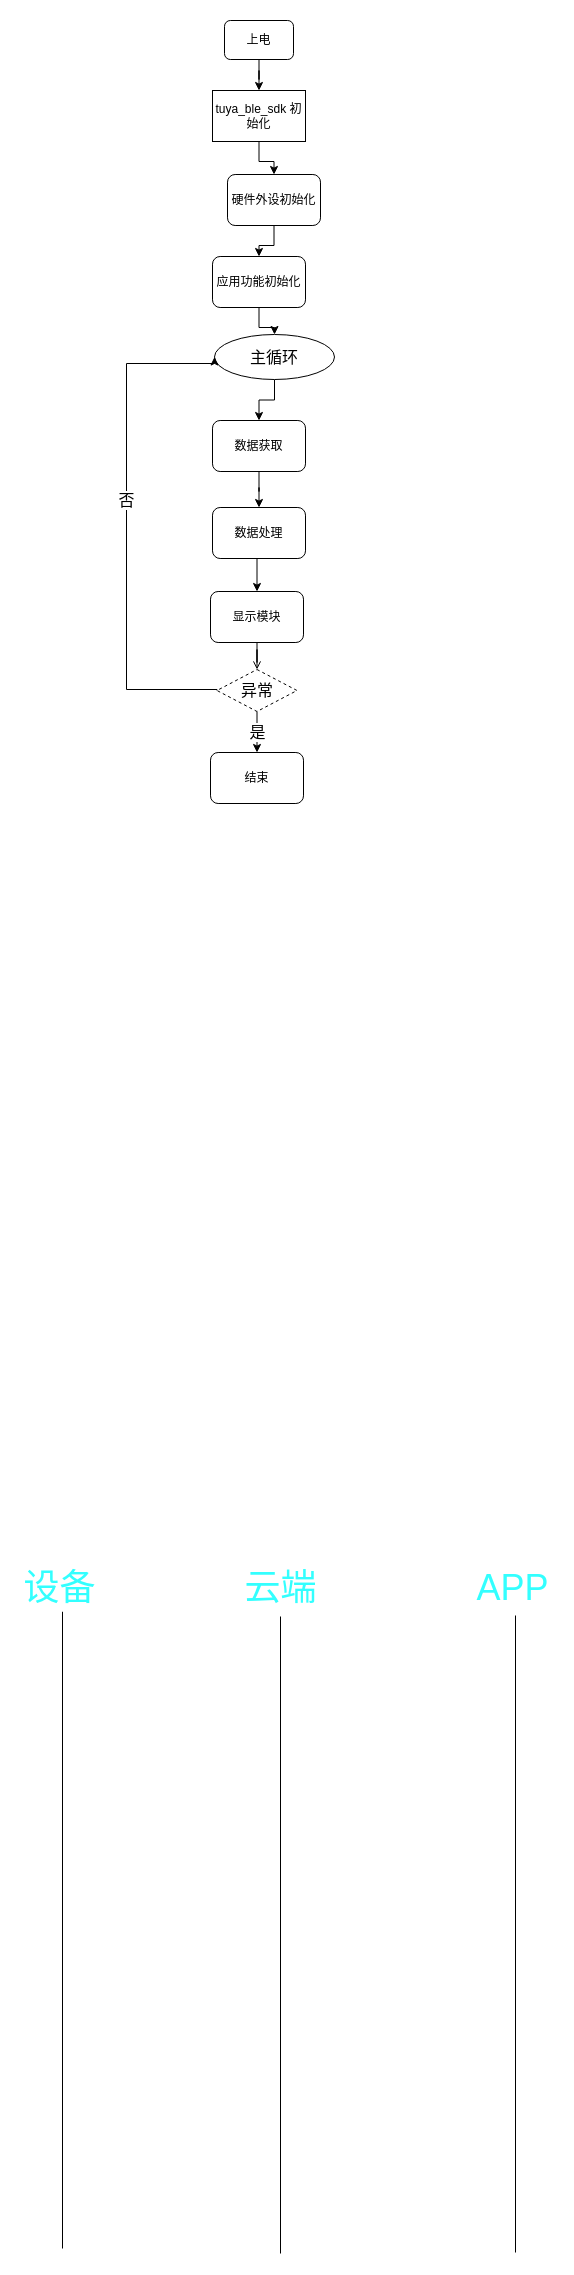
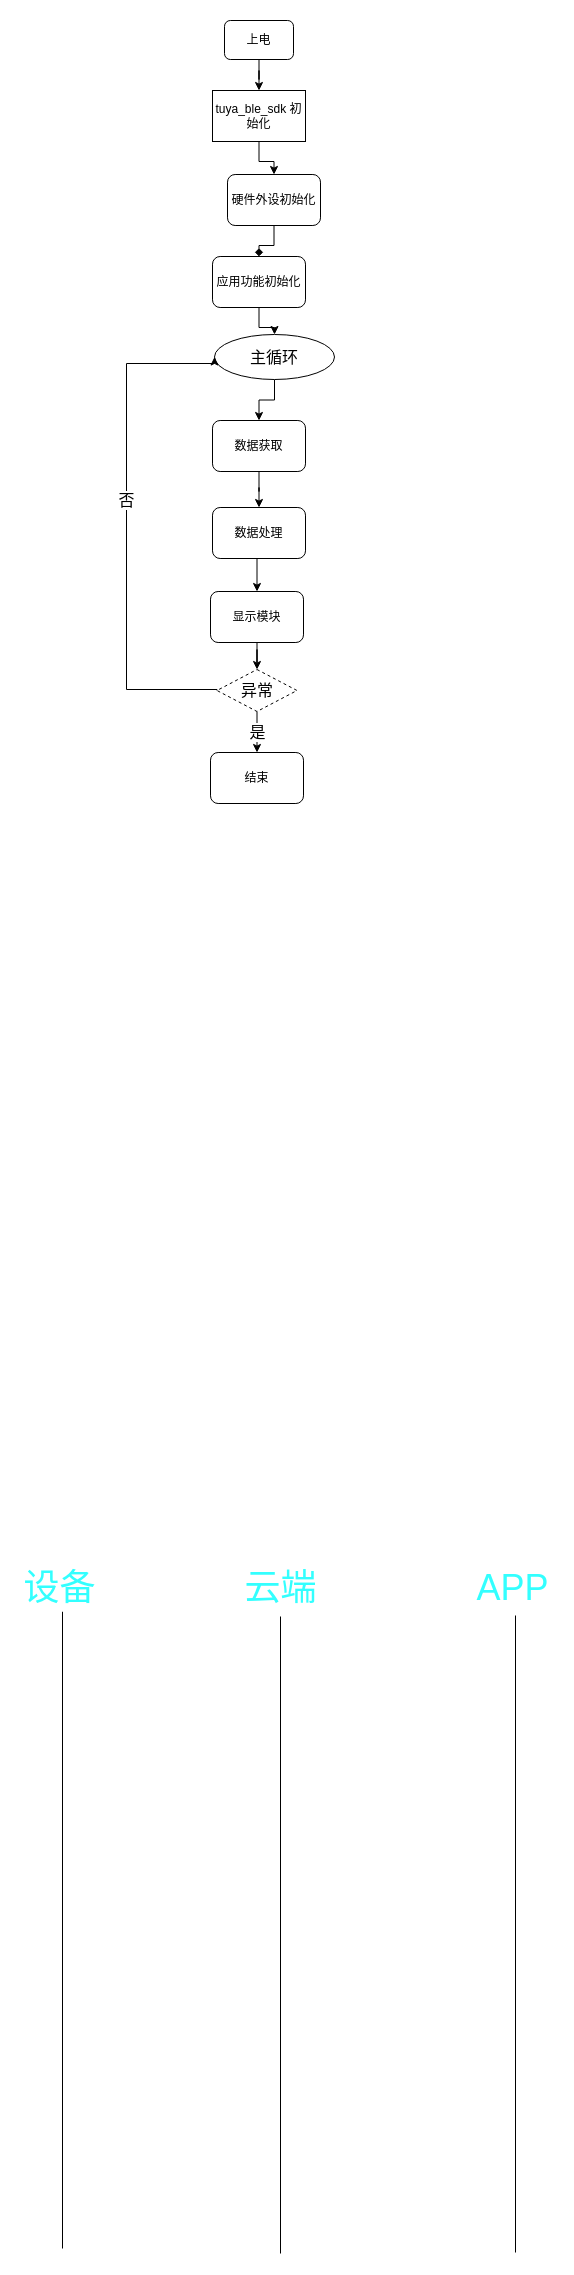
  <mxCell id="0" />
  <mxCell id="1" parent="0" />
  <mxCell id="2" value="" style="edgeStyle=orthogonalEdgeStyle;rounded=0;orthogonalLoop=1;jettySize=auto;html=1;" edge="1" parent="1" source="3" target="5"><mxGeometry relative="1" as="geometry" /></mxCell>
  <mxCell id="3" value="上电" style="rounded=1;whiteSpace=wrap;html=1;" vertex="1" parent="1"><mxGeometry x="224" y="20" width="69" height="39" as="geometry" /></mxCell>
  <mxCell id="4" value="" style="edgeStyle=orthogonalEdgeStyle;rounded=0;orthogonalLoop=1;jettySize=auto;html=1;" edge="1" parent="1" source="5" target="7"><mxGeometry relative="1" as="geometry" /></mxCell>
  <mxCell id="5" value="tuya_ble_sdk 初始化" style="whiteSpace=wrap;html=1;rounded=0;" vertex="1" parent="1"><mxGeometry x="212" y="90" width="93" height="51" as="geometry" /></mxCell>
- <mxCell id="6" value="" style="edgeStyle=orthogonalEdgeStyle;rounded=0;orthogonalLoop=1;jettySize=auto;html=1;fontSize=36;fontColor=#33FFFF;" edge="1" parent="1" source="7" target="15"><mxGeometry relative="1" as="geometry" /></mxCell>
+ <mxCell id="6" value="" style="edgeStyle=orthogonalEdgeStyle;rounded=0;orthogonalLoop=1;jettySize=auto;html=1;fontSize=36;fontColor=#33FFFF;endArrow=diamond;" edge="1" parent="1" source="7" target="15"><mxGeometry relative="1" as="geometry" /></mxCell>
  <mxCell id="7" value="硬件外设初始化" style="rounded=1;whiteSpace=wrap;html=1;" vertex="1" parent="1"><mxGeometry x="227" y="174" width="93" height="51" as="geometry" /></mxCell>
  <mxCell id="8" value="" style="endArrow=none;html=1;rounded=0;" edge="1" parent="1"><mxGeometry width="50" height="50" relative="1" as="geometry"><mxPoint x="62" y="2248" as="sourcePoint" /><mxPoint x="62" y="1611" as="targetPoint" /></mxGeometry></mxCell>
  <mxCell id="9" value="" style="endArrow=none;html=1;rounded=0;" edge="1" parent="1"><mxGeometry width="50" height="50" relative="1" as="geometry"><mxPoint x="280" y="2253" as="sourcePoint" /><mxPoint x="280" y="1616" as="targetPoint" /></mxGeometry></mxCell>
  <mxCell id="10" value="" style="endArrow=none;html=1;rounded=0;" edge="1" parent="1"><mxGeometry width="50" height="50" relative="1" as="geometry"><mxPoint x="515" y="2252" as="sourcePoint" /><mxPoint x="515" y="1615" as="targetPoint" /></mxGeometry></mxCell>
  <mxCell id="11" value="&lt;font style=&quot;font-size: 36px&quot; color=&quot;#33ffff&quot;&gt;设备&lt;/font&gt;" style="rounded=0;whiteSpace=wrap;html=1;strokeColor=none;" vertex="1" parent="1"><mxGeometry x="20" y="1562" width="79" height="49" as="geometry" /></mxCell>
  <mxCell id="12" value="&lt;font style=&quot;font-size: 36px&quot; color=&quot;#33ffff&quot;&gt;云端&lt;/font&gt;" style="rounded=0;whiteSpace=wrap;html=1;strokeColor=none;" vertex="1" parent="1"><mxGeometry x="241" y="1562" width="79" height="49" as="geometry" /></mxCell>
  <mxCell id="13" value="&lt;span style=&quot;font-size: 36px&quot;&gt;&lt;font color=&quot;#33ffff&quot;&gt;APP&lt;/font&gt;&lt;/span&gt;" style="rounded=0;whiteSpace=wrap;html=1;strokeColor=none;" vertex="1" parent="1"><mxGeometry x="473" y="1562" width="79" height="49" as="geometry" /></mxCell>
  <mxCell id="14" value="" style="edgeStyle=orthogonalEdgeStyle;rounded=0;orthogonalLoop=1;jettySize=auto;html=1;fontSize=16;fontColor=#000000;" edge="1" parent="1" source="15" target="17"><mxGeometry relative="1" as="geometry" /></mxCell>
  <mxCell id="15" value="应用功能初始化" style="rounded=1;whiteSpace=wrap;html=1;" vertex="1" parent="1"><mxGeometry x="212" y="256" width="93" height="51" as="geometry" /></mxCell>
  <mxCell id="16" style="edgeStyle=orthogonalEdgeStyle;rounded=0;orthogonalLoop=1;jettySize=auto;html=1;exitX=0.5;exitY=1;exitDx=0;exitDy=0;entryX=0.5;entryY=0;entryDx=0;entryDy=0;fontSize=16;fontColor=#000000;" edge="1" parent="1" source="17" target="19"><mxGeometry relative="1" as="geometry" /></mxCell>
  <mxCell id="17" value="&lt;font color=&quot;#000000&quot; style=&quot;font-size: 16px&quot;&gt;主循环&lt;/font&gt;" style="ellipse;whiteSpace=wrap;html=1;rounded=0;shadow=0;glass=0;sketch=0;fontSize=12;fontColor=#33FFFF;" vertex="1" parent="1"><mxGeometry x="214" y="334" width="120" height="45" as="geometry" /></mxCell>
  <mxCell id="18" style="edgeStyle=orthogonalEdgeStyle;rounded=0;orthogonalLoop=1;jettySize=auto;html=1;exitX=0.5;exitY=1;exitDx=0;exitDy=0;fontSize=16;fontColor=#000000;" edge="1" parent="1" source="19" target="21"><mxGeometry relative="1" as="geometry" /></mxCell>
  <mxCell id="19" value="数据获取" style="rounded=1;whiteSpace=wrap;html=1;" vertex="1" parent="1"><mxGeometry x="212" y="420" width="93" height="51" as="geometry" /></mxCell>
  <mxCell id="20" style="edgeStyle=orthogonalEdgeStyle;rounded=0;orthogonalLoop=1;jettySize=auto;html=1;exitX=0.5;exitY=1;exitDx=0;exitDy=0;entryX=0.5;entryY=0;entryDx=0;entryDy=0;fontSize=16;fontColor=#000000;" edge="1" parent="1" source="21" target="23"><mxGeometry relative="1" as="geometry" /></mxCell>
  <mxCell id="21" value="数据处理" style="rounded=1;whiteSpace=wrap;html=1;" vertex="1" parent="1"><mxGeometry x="212" y="507" width="93" height="51" as="geometry" /></mxCell>
- <mxCell id="22" value="" style="edgeStyle=orthogonalEdgeStyle;rounded=0;orthogonalLoop=1;jettySize=auto;html=1;fontSize=16;fontColor=#000000;endArrow=open;" edge="1" parent="1" source="23" target="27"><mxGeometry relative="1" as="geometry" /></mxCell>
+ <mxCell id="22" value="" style="edgeStyle=orthogonalEdgeStyle;rounded=0;orthogonalLoop=1;jettySize=auto;html=1;fontSize=16;fontColor=#000000;" edge="1" parent="1" source="23" target="27"><mxGeometry relative="1" as="geometry" /></mxCell>
  <mxCell id="23" value="显示模块" style="rounded=1;whiteSpace=wrap;html=1;" vertex="1" parent="1"><mxGeometry x="210" y="591" width="93" height="51" as="geometry" /></mxCell>
  <mxCell id="24" value="是" style="edgeStyle=orthogonalEdgeStyle;rounded=0;orthogonalLoop=1;jettySize=auto;html=1;fontSize=16;fontColor=#000000;" edge="1" parent="1" source="27" target="28"><mxGeometry relative="1" as="geometry" /></mxCell>
  <mxCell id="25" style="edgeStyle=orthogonalEdgeStyle;rounded=0;orthogonalLoop=1;jettySize=auto;html=1;exitX=0;exitY=0.5;exitDx=0;exitDy=0;entryX=0;entryY=0.5;entryDx=0;entryDy=0;fontSize=16;fontColor=#000000;" edge="1" parent="1" source="27" target="17"><mxGeometry relative="1" as="geometry"><Array as="points"><mxPoint x="126" y="689" /><mxPoint x="126" y="363" /></Array></mxGeometry></mxCell>
  <mxCell id="26" value="否" style="edgeLabel;html=1;align=center;verticalAlign=middle;resizable=0;points=[];fontSize=16;fontColor=#000000;" vertex="1" connectable="0" parent="25"><mxGeometry x="0.098" y="1" relative="1" as="geometry"><mxPoint as="offset" /></mxGeometry></mxCell>
  <mxCell id="27" value="异常" style="rhombus;whiteSpace=wrap;html=1;rounded=0;shadow=0;glass=0;sketch=0;fontSize=16;fontColor=#000000;dashed=1;" vertex="1" parent="1"><mxGeometry x="216.5" y="669" width="80" height="42" as="geometry" /></mxCell>
  <mxCell id="28" value="结束" style="rounded=1;whiteSpace=wrap;html=1;" vertex="1" parent="1"><mxGeometry x="210" y="752" width="93" height="51" as="geometry" /></mxCell>
